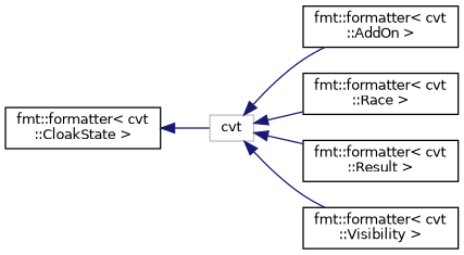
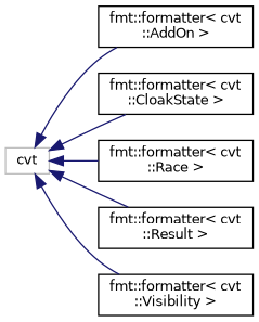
  digraph {
    fontname="DejaVu Sans"
    rankdir=LR
    node [color=black fillcolor=white fontname="DejaVu Sans" fontsize=10 shape=record style=filled]
    edge [color=midnightblue dir=back fontname="DejaVu Sans" fontsize=10 labelfontname=Helvetica labelfontsize=10 style=solid]
    n1 [color=grey75 height=0.2 label=cvt width=0.4]
    n2 [height=0.2 label="fmt::formatter\< cvt\l::AddOn \>" width=0.4]
    n3 [height=0.2 label="fmt::formatter\< cvt\l::CloakState \>" width=0.4]
    n4 [height=0.2 label="fmt::formatter\< cvt\l::Race \>" width=0.4]
    n5 [height=0.2 label="fmt::formatter\< cvt\l::Result \>" width=0.4]
    n6 [height=0.2 label="fmt::formatter\< cvt\l::Visibility \>" width=0.4]
    n1 -> n2
-   n3 -> n1
+   n1 -> n3
    n1 -> n4
    n1 -> n5
    n1 -> n6
  }
